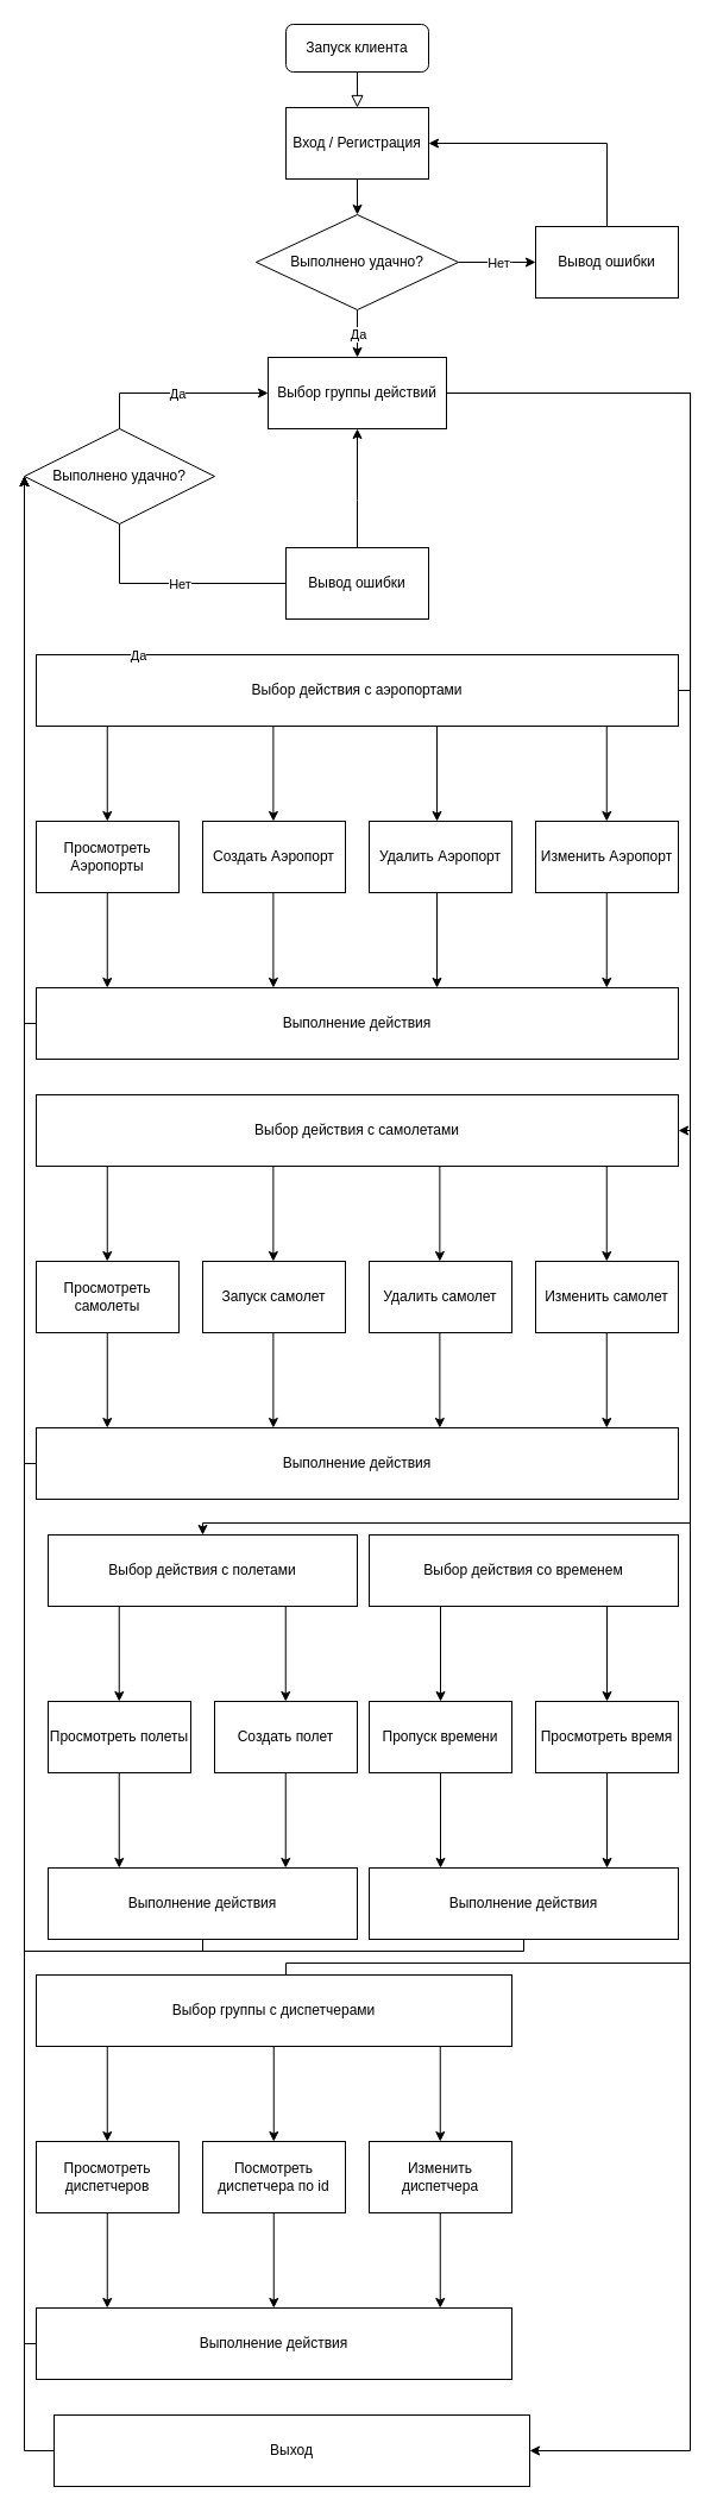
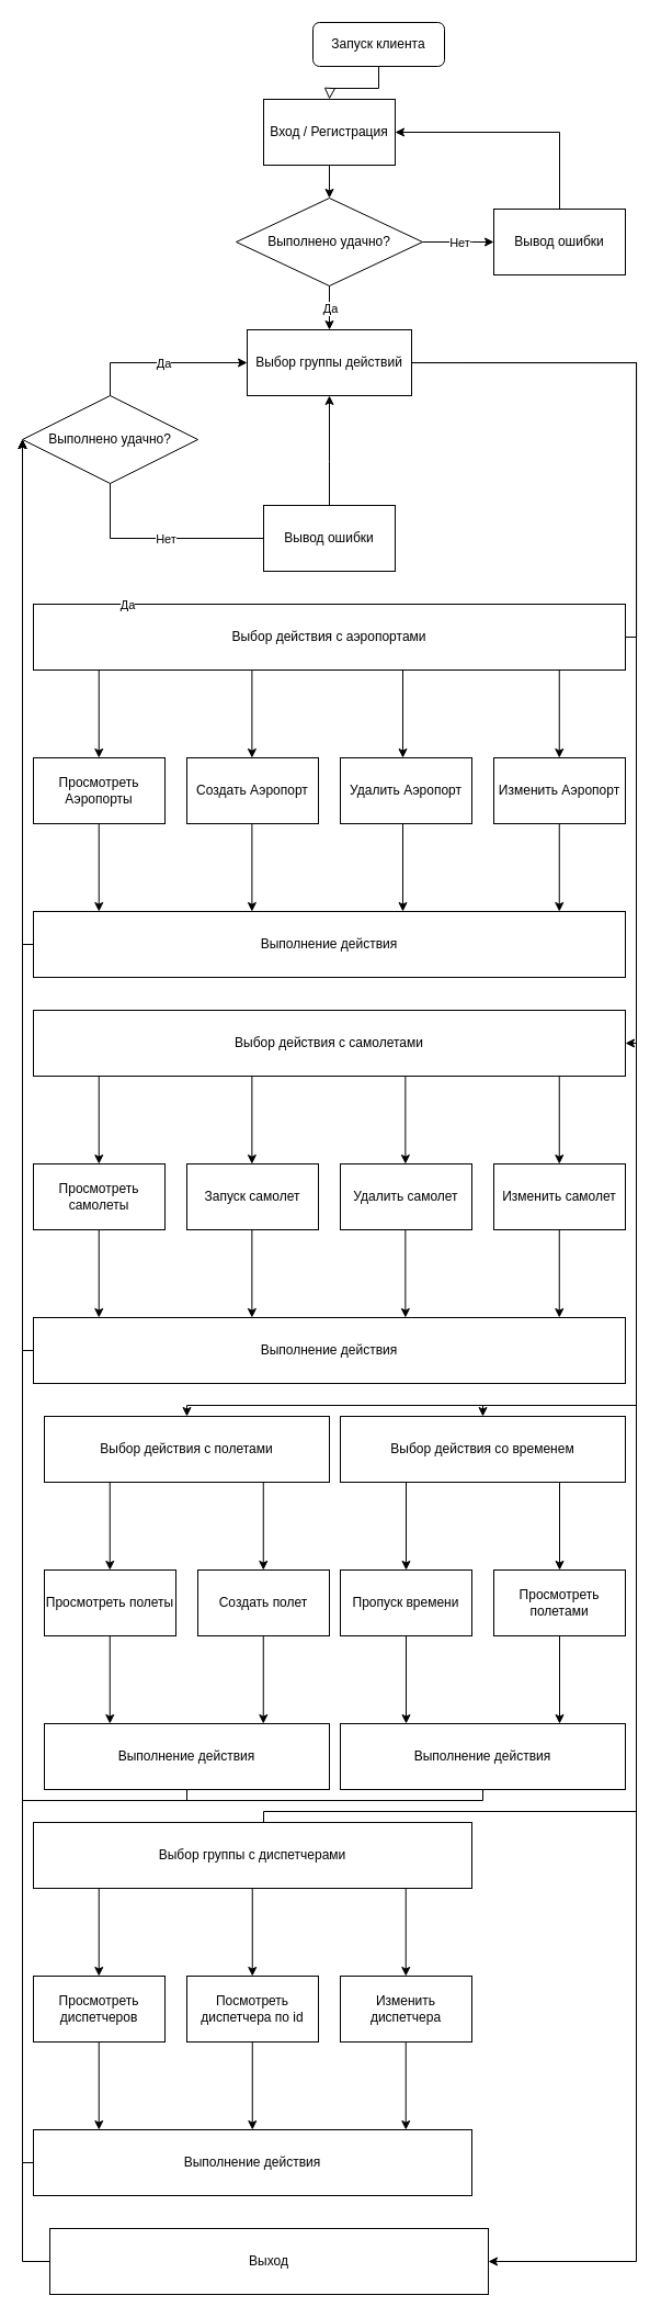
  <mxCell id="0" />
  <mxCell id="1" parent="0" />
  <mxCell id="2" value="" style="rounded=0;html=1;jettySize=auto;orthogonalLoop=1;fontSize=11;endArrow=block;endFill=0;endSize=8;strokeWidth=1;shadow=0;labelBackgroundColor=none;edgeStyle=orthogonalEdgeStyle;" parent="1" source="3" edge="1"><mxGeometry relative="1" as="geometry"><mxPoint x="300" y="90" as="targetPoint" /></mxGeometry></mxCell>
- <mxCell id="3" value="Запуск клиента" style="rounded=1;whiteSpace=wrap;html=1;fontSize=12;glass=0;strokeWidth=1;shadow=0;" parent="1" vertex="1"><mxGeometry x="240" y="20" width="120" height="40" as="geometry" /></mxCell>
+ <mxCell id="3" value="Запуск клиента" style="rounded=1;whiteSpace=wrap;html=1;fontSize=12;glass=0;strokeWidth=1;shadow=0;" parent="1" vertex="1"><mxGeometry x="285" y="20" width="120" height="40" as="geometry" /></mxCell>
  <mxCell id="4" value="Вход / Регистрация" style="rounded=0;whiteSpace=wrap;html=1;" parent="1" vertex="1"><mxGeometry x="240" y="90" width="120" height="60" as="geometry" /></mxCell>
  <mxCell id="5" value="" style="endArrow=classic;html=1;rounded=0;exitX=0.5;exitY=1;exitDx=0;exitDy=0;entryX=0.5;entryY=0;entryDx=0;entryDy=0;" parent="1" source="4" edge="1" target="65"><mxGeometry width="50" height="50" relative="1" as="geometry"><mxPoint x="290" y="210" as="sourcePoint" /><mxPoint x="300" y="210" as="targetPoint" /><Array as="points" /></mxGeometry></mxCell>
  <mxCell id="6" style="edgeStyle=orthogonalEdgeStyle;rounded=0;orthogonalLoop=1;jettySize=auto;html=1;entryX=1;entryY=0.5;entryDx=0;entryDy=0;" edge="1" parent="1"><mxGeometry relative="1" as="geometry"><mxPoint x="365.05" y="330.053" as="sourcePoint" /><mxPoint x="560.05" y="580" as="targetPoint" /><Array as="points"><mxPoint x="580.05" y="330" /><mxPoint x="580.05" y="580" /></Array></mxGeometry></mxCell>
  <mxCell id="7" style="edgeStyle=orthogonalEdgeStyle;rounded=0;orthogonalLoop=1;jettySize=auto;html=1;entryX=1;entryY=0.5;entryDx=0;entryDy=0;" edge="1" parent="1" source="12" target="42"><mxGeometry relative="1" as="geometry"><Array as="points"><mxPoint x="580" y="330" /><mxPoint x="580" y="950" /></Array></mxGeometry></mxCell>
  <mxCell id="8" style="edgeStyle=orthogonalEdgeStyle;rounded=0;orthogonalLoop=1;jettySize=auto;html=1;entryX=1;entryY=0.5;entryDx=0;entryDy=0;" edge="1" parent="1" source="12" target="44"><mxGeometry relative="1" as="geometry"><Array as="points"><mxPoint x="580" y="330" /><mxPoint x="580" y="1650" /><mxPoint x="240" y="1650" /><mxPoint x="240" y="1690" /></Array></mxGeometry></mxCell>
+ <mxCell id="9" style="edgeStyle=orthogonalEdgeStyle;rounded=0;orthogonalLoop=1;jettySize=auto;html=1;entryX=0.5;entryY=0;entryDx=0;entryDy=0;" edge="1" parent="1" source="12" target="47"><mxGeometry relative="1" as="geometry"><Array as="points"><mxPoint x="580" y="330" /><mxPoint x="580" y="1280" /><mxPoint x="440" y="1280" /></Array></mxGeometry></mxCell>
  <mxCell id="10" style="edgeStyle=orthogonalEdgeStyle;rounded=0;orthogonalLoop=1;jettySize=auto;html=1;entryX=0.5;entryY=0;entryDx=0;entryDy=0;" edge="1" parent="1" source="12" target="43"><mxGeometry relative="1" as="geometry"><mxPoint x="170" y="1291.739" as="targetPoint" /><Array as="points"><mxPoint x="580" y="330" /><mxPoint x="580" y="1280" /><mxPoint x="170" y="1280" /></Array></mxGeometry></mxCell>
  <mxCell id="11" style="edgeStyle=orthogonalEdgeStyle;rounded=0;orthogonalLoop=1;jettySize=auto;html=1;entryX=1;entryY=0.5;entryDx=0;entryDy=0;" edge="1" parent="1" source="12" target="89"><mxGeometry relative="1" as="geometry"><Array as="points"><mxPoint x="580" y="330" /><mxPoint x="580" y="2060" /></Array></mxGeometry></mxCell>
  <mxCell id="12" value="Выбор группы действий" style="rounded=0;whiteSpace=wrap;html=1;" parent="1" vertex="1"><mxGeometry x="225" y="300" width="150" height="60" as="geometry" /></mxCell>
  <mxCell id="13" value="Создать Аэропорт" style="rounded=0;whiteSpace=wrap;html=1;" parent="1" vertex="1"><mxGeometry x="170" y="690" width="120" height="60" as="geometry" /></mxCell>
  <mxCell id="14" value="" style="endArrow=classic;html=1;rounded=0;" parent="1" edge="1"><mxGeometry width="50" height="50" relative="1" as="geometry"><mxPoint x="367" y="610" as="sourcePoint" /><mxPoint x="367" y="690" as="targetPoint" /></mxGeometry></mxCell>
  <mxCell id="15" value="Удалить Аэропорт" style="rounded=0;whiteSpace=wrap;html=1;" parent="1" vertex="1"><mxGeometry x="310" y="690" width="120" height="60" as="geometry" /></mxCell>
  <mxCell id="16" value="" style="endArrow=classic;html=1;rounded=0;" parent="1" edge="1"><mxGeometry width="50" height="50" relative="1" as="geometry"><mxPoint x="509.76" y="610" as="sourcePoint" /><mxPoint x="509.76" y="690" as="targetPoint" /></mxGeometry></mxCell>
  <mxCell id="17" value="Изменить Аэропорт" style="rounded=0;whiteSpace=wrap;html=1;" parent="1" vertex="1"><mxGeometry x="450" y="690" width="120" height="60" as="geometry" /></mxCell>
  <mxCell id="18" value="" style="endArrow=classic;html=1;rounded=0;" parent="1" edge="1"><mxGeometry width="50" height="50" relative="1" as="geometry"><mxPoint x="89.76" y="980" as="sourcePoint" /><mxPoint x="89.76" y="1060" as="targetPoint" /></mxGeometry></mxCell>
  <mxCell id="19" value="Запуск самолет" style="rounded=0;whiteSpace=wrap;html=1;" parent="1" vertex="1"><mxGeometry x="170" y="1060" width="120" height="60" as="geometry" /></mxCell>
  <mxCell id="20" value="" style="endArrow=classic;html=1;rounded=0;" parent="1" edge="1"><mxGeometry width="50" height="50" relative="1" as="geometry"><mxPoint x="89.76" y="610" as="sourcePoint" /><mxPoint x="89.76" y="690" as="targetPoint" /><Array as="points"><mxPoint x="89.76" y="610" /></Array></mxGeometry></mxCell>
  <mxCell id="21" value="Просмотреть Аэропорты" style="rounded=0;whiteSpace=wrap;html=1;" parent="1" vertex="1"><mxGeometry x="30" y="690" width="120" height="60" as="geometry" /></mxCell>
  <mxCell id="22" value="Удалить самолет" style="rounded=0;whiteSpace=wrap;html=1;" parent="1" vertex="1"><mxGeometry x="310" y="1060" width="120" height="60" as="geometry" /></mxCell>
  <mxCell id="23" value="" style="endArrow=classic;html=1;rounded=0;" parent="1" edge="1"><mxGeometry width="50" height="50" relative="1" as="geometry"><mxPoint x="509.76" y="980" as="sourcePoint" /><mxPoint x="509.76" y="1060" as="targetPoint" /></mxGeometry></mxCell>
  <mxCell id="24" value="Изменить самолет" style="rounded=0;whiteSpace=wrap;html=1;" parent="1" vertex="1"><mxGeometry x="450" y="1060" width="120" height="60" as="geometry" /></mxCell>
  <mxCell id="25" value="" style="endArrow=classic;html=1;rounded=0;" parent="1" edge="1"><mxGeometry width="50" height="50" relative="1" as="geometry"><mxPoint x="99.76" y="1350" as="sourcePoint" /><mxPoint x="99.76" y="1430" as="targetPoint" /></mxGeometry></mxCell>
  <mxCell id="26" value="Создать полет" style="rounded=0;whiteSpace=wrap;html=1;" parent="1" vertex="1"><mxGeometry x="180" y="1430" width="120" height="60" as="geometry" /></mxCell>
  <mxCell id="27" value="" style="endArrow=classic;html=1;rounded=0;" parent="1" edge="1"><mxGeometry width="50" height="50" relative="1" as="geometry"><mxPoint x="239.76" y="1350" as="sourcePoint" /><mxPoint x="239.76" y="1430" as="targetPoint" /></mxGeometry></mxCell>
  <mxCell id="28" value="Просмотреть самолеты" style="rounded=0;whiteSpace=wrap;html=1;" parent="1" vertex="1"><mxGeometry x="30" y="1060" width="120" height="60" as="geometry" /></mxCell>
  <mxCell id="29" value="" style="endArrow=classic;html=1;rounded=0;" parent="1" edge="1"><mxGeometry width="50" height="50" relative="1" as="geometry"><mxPoint x="89.76" y="1720" as="sourcePoint" /><mxPoint x="89.76" y="1800" as="targetPoint" /></mxGeometry></mxCell>
  <mxCell id="30" value="Просмотреть диспетчеров" style="rounded=0;whiteSpace=wrap;html=1;" parent="1" vertex="1"><mxGeometry x="30" y="1800" width="120" height="60" as="geometry" /></mxCell>
- <mxCell id="31" value="Просмотреть время" style="rounded=0;whiteSpace=wrap;html=1;" parent="1" vertex="1"><mxGeometry x="450" y="1430" width="120" height="60" as="geometry" /></mxCell>
+ <mxCell id="31" value="Просмотреть полетами" style="rounded=0;whiteSpace=wrap;html=1;" parent="1" vertex="1"><mxGeometry x="450" y="1430" width="120" height="60" as="geometry" /></mxCell>
  <mxCell id="32" value="" style="endArrow=classic;html=1;rounded=0;" parent="1" edge="1"><mxGeometry width="50" height="50" relative="1" as="geometry"><mxPoint x="229.76" y="1720" as="sourcePoint" /><mxPoint x="229.76" y="1800" as="targetPoint" /></mxGeometry></mxCell>
  <mxCell id="33" value="Пропуск времени" style="rounded=0;whiteSpace=wrap;html=1;" parent="1" vertex="1"><mxGeometry x="310" y="1430" width="120" height="60" as="geometry" /></mxCell>
  <mxCell id="34" value="Просмотреть полеты" style="rounded=0;whiteSpace=wrap;html=1;" parent="1" vertex="1"><mxGeometry x="40" y="1430" width="120" height="60" as="geometry" /></mxCell>
  <mxCell id="35" value="Посмотреть диспетчера по id" style="rounded=0;whiteSpace=wrap;html=1;" vertex="1" parent="1"><mxGeometry x="170" y="1800" width="120" height="60" as="geometry" /></mxCell>
  <mxCell id="36" value="Выбор действия с аэропортами" style="rounded=0;whiteSpace=wrap;html=1;" vertex="1" parent="1"><mxGeometry x="30" y="550" width="540" height="60" as="geometry" /></mxCell>
  <mxCell id="37" value="" style="endArrow=classic;html=1;rounded=0;" edge="1" parent="1"><mxGeometry width="50" height="50" relative="1" as="geometry"><mxPoint x="229.38" y="610" as="sourcePoint" /><mxPoint x="229.38" y="690" as="targetPoint" /></mxGeometry></mxCell>
  <mxCell id="38" value="" style="endArrow=classic;html=1;rounded=0;" edge="1" parent="1"><mxGeometry width="50" height="50" relative="1" as="geometry"><mxPoint x="369.37" y="980" as="sourcePoint" /><mxPoint x="369.37" y="1060" as="targetPoint" /></mxGeometry></mxCell>
  <mxCell id="39" value="" style="endArrow=classic;html=1;rounded=0;" edge="1" parent="1"><mxGeometry width="50" height="50" relative="1" as="geometry"><mxPoint x="229.37" y="980" as="sourcePoint" /><mxPoint x="229.37" y="1060" as="targetPoint" /></mxGeometry></mxCell>
  <mxCell id="40" value="" style="endArrow=classic;html=1;rounded=0;" edge="1" parent="1"><mxGeometry width="50" height="50" relative="1" as="geometry"><mxPoint x="370" y="1350" as="sourcePoint" /><mxPoint x="370" y="1430" as="targetPoint" /></mxGeometry></mxCell>
  <mxCell id="41" value="" style="endArrow=classic;html=1;rounded=0;" edge="1" parent="1"><mxGeometry width="50" height="50" relative="1" as="geometry"><mxPoint x="510" y="1350" as="sourcePoint" /><mxPoint x="510" y="1430" as="targetPoint" /></mxGeometry></mxCell>
  <mxCell id="42" value="Выбор действия с самолетами" style="rounded=0;whiteSpace=wrap;html=1;" vertex="1" parent="1"><mxGeometry x="30" y="920" width="540" height="60" as="geometry" /></mxCell>
  <mxCell id="43" value="Выбор действия с полетами" style="rounded=0;whiteSpace=wrap;html=1;" vertex="1" parent="1"><mxGeometry x="40" y="1290" width="260" height="60" as="geometry" /></mxCell>
  <mxCell id="44" value="Выбор группы с диспетчерами" style="rounded=0;whiteSpace=wrap;html=1;" vertex="1" parent="1"><mxGeometry x="30" y="1660" width="400" height="60" as="geometry" /></mxCell>
  <mxCell id="45" value="" style="endArrow=classic;html=1;rounded=0;" edge="1" parent="1"><mxGeometry width="50" height="50" relative="1" as="geometry"><mxPoint x="369.76" y="1720" as="sourcePoint" /><mxPoint x="369.76" y="1800" as="targetPoint" /></mxGeometry></mxCell>
  <mxCell id="46" value="Изменить диспетчера" style="rounded=0;whiteSpace=wrap;html=1;" vertex="1" parent="1"><mxGeometry x="310" y="1800" width="120" height="60" as="geometry" /></mxCell>
  <mxCell id="47" value="Выбор действия со временем" style="rounded=0;whiteSpace=wrap;html=1;" vertex="1" parent="1"><mxGeometry x="310" y="1290" width="260" height="60" as="geometry" /></mxCell>
  <mxCell id="48" value="" style="endArrow=classic;html=1;rounded=0;" edge="1" parent="1"><mxGeometry width="50" height="50" relative="1" as="geometry"><mxPoint x="367" y="750" as="sourcePoint" /><mxPoint x="367" y="830" as="targetPoint" /></mxGeometry></mxCell>
  <mxCell id="49" value="" style="endArrow=classic;html=1;rounded=0;" edge="1" parent="1"><mxGeometry width="50" height="50" relative="1" as="geometry"><mxPoint x="509.76" y="750" as="sourcePoint" /><mxPoint x="509.76" y="830" as="targetPoint" /></mxGeometry></mxCell>
  <mxCell id="50" value="" style="endArrow=classic;html=1;rounded=0;" edge="1" parent="1"><mxGeometry width="50" height="50" relative="1" as="geometry"><mxPoint x="89.76" y="1120" as="sourcePoint" /><mxPoint x="89.76" y="1200" as="targetPoint" /></mxGeometry></mxCell>
  <mxCell id="51" value="" style="endArrow=classic;html=1;rounded=0;" edge="1" parent="1"><mxGeometry width="50" height="50" relative="1" as="geometry"><mxPoint x="89.76" y="750" as="sourcePoint" /><mxPoint x="89.76" y="830" as="targetPoint" /><Array as="points"><mxPoint x="89.76" y="750" /></Array></mxGeometry></mxCell>
  <mxCell id="52" value="" style="endArrow=classic;html=1;rounded=0;" edge="1" parent="1"><mxGeometry width="50" height="50" relative="1" as="geometry"><mxPoint x="509.76" y="1120" as="sourcePoint" /><mxPoint x="509.76" y="1200" as="targetPoint" /></mxGeometry></mxCell>
  <mxCell id="53" value="" style="endArrow=classic;html=1;rounded=0;" edge="1" parent="1"><mxGeometry width="50" height="50" relative="1" as="geometry"><mxPoint x="99.76" y="1490" as="sourcePoint" /><mxPoint x="99.76" y="1570" as="targetPoint" /></mxGeometry></mxCell>
  <mxCell id="54" value="" style="endArrow=classic;html=1;rounded=0;" edge="1" parent="1"><mxGeometry width="50" height="50" relative="1" as="geometry"><mxPoint x="239.76" y="1490" as="sourcePoint" /><mxPoint x="239.76" y="1570" as="targetPoint" /></mxGeometry></mxCell>
  <mxCell id="55" value="" style="endArrow=classic;html=1;rounded=0;" edge="1" parent="1"><mxGeometry width="50" height="50" relative="1" as="geometry"><mxPoint x="89.76" y="1860" as="sourcePoint" /><mxPoint x="89.76" y="1940" as="targetPoint" /></mxGeometry></mxCell>
  <mxCell id="56" value="" style="endArrow=classic;html=1;rounded=0;" edge="1" parent="1"><mxGeometry width="50" height="50" relative="1" as="geometry"><mxPoint x="229.76" y="1860" as="sourcePoint" /><mxPoint x="229.76" y="1940" as="targetPoint" /></mxGeometry></mxCell>
  <mxCell id="57" value="" style="endArrow=classic;html=1;rounded=0;" edge="1" parent="1"><mxGeometry width="50" height="50" relative="1" as="geometry"><mxPoint x="229.38" y="750" as="sourcePoint" /><mxPoint x="229.38" y="830" as="targetPoint" /></mxGeometry></mxCell>
  <mxCell id="58" value="" style="endArrow=classic;html=1;rounded=0;" edge="1" parent="1"><mxGeometry width="50" height="50" relative="1" as="geometry"><mxPoint x="369.37" y="1120" as="sourcePoint" /><mxPoint x="369.37" y="1200" as="targetPoint" /></mxGeometry></mxCell>
  <mxCell id="59" value="" style="endArrow=classic;html=1;rounded=0;" edge="1" parent="1"><mxGeometry width="50" height="50" relative="1" as="geometry"><mxPoint x="229.37" y="1120" as="sourcePoint" /><mxPoint x="229.37" y="1200" as="targetPoint" /></mxGeometry></mxCell>
  <mxCell id="60" value="" style="endArrow=classic;html=1;rounded=0;" edge="1" parent="1"><mxGeometry width="50" height="50" relative="1" as="geometry"><mxPoint x="370" y="1490" as="sourcePoint" /><mxPoint x="370" y="1570" as="targetPoint" /></mxGeometry></mxCell>
  <mxCell id="61" value="" style="endArrow=classic;html=1;rounded=0;" edge="1" parent="1"><mxGeometry width="50" height="50" relative="1" as="geometry"><mxPoint x="510" y="1490" as="sourcePoint" /><mxPoint x="510" y="1570" as="targetPoint" /></mxGeometry></mxCell>
  <mxCell id="62" value="" style="endArrow=classic;html=1;rounded=0;" edge="1" parent="1"><mxGeometry width="50" height="50" relative="1" as="geometry"><mxPoint x="369.76" y="1860" as="sourcePoint" /><mxPoint x="369.76" y="1940" as="targetPoint" /></mxGeometry></mxCell>
  <mxCell id="63" style="edgeStyle=orthogonalEdgeStyle;rounded=0;orthogonalLoop=1;jettySize=auto;html=1;entryX=0;entryY=0.5;entryDx=0;entryDy=0;" edge="1" parent="1" source="64" target="80"><mxGeometry relative="1" as="geometry"><Array as="points"><mxPoint x="20" y="860" /></Array></mxGeometry></mxCell>
  <mxCell id="64" value="Выполнение действия" style="rounded=0;whiteSpace=wrap;html=1;" vertex="1" parent="1"><mxGeometry x="30" y="830" width="540" height="60" as="geometry" /></mxCell>
  <mxCell id="65" value="Выполнено удачно?" style="rhombus;whiteSpace=wrap;html=1;" vertex="1" parent="1"><mxGeometry x="215" y="180" width="170" height="80" as="geometry" /></mxCell>
  <mxCell id="66" style="edgeStyle=orthogonalEdgeStyle;rounded=0;orthogonalLoop=1;jettySize=auto;html=1;entryX=0;entryY=0.5;entryDx=0;entryDy=0;" edge="1" parent="1" source="67" target="80"><mxGeometry relative="1" as="geometry"><Array as="points"><mxPoint x="20" y="1230" /></Array></mxGeometry></mxCell>
  <mxCell id="67" value="Выполнение действия" style="rounded=0;whiteSpace=wrap;html=1;" vertex="1" parent="1"><mxGeometry x="30" y="1200" width="540" height="60" as="geometry" /></mxCell>
  <mxCell id="68" style="edgeStyle=orthogonalEdgeStyle;rounded=0;orthogonalLoop=1;jettySize=auto;html=1;entryX=0;entryY=0.5;entryDx=0;entryDy=0;" edge="1" parent="1" source="69" target="80"><mxGeometry relative="1" as="geometry"><Array as="points"><mxPoint x="170" y="1640" /><mxPoint x="20" y="1640" /></Array></mxGeometry></mxCell>
  <mxCell id="69" value="Выполнение действия" style="rounded=0;whiteSpace=wrap;html=1;" vertex="1" parent="1"><mxGeometry x="40" y="1570" width="260" height="60" as="geometry" /></mxCell>
  <mxCell id="70" style="edgeStyle=orthogonalEdgeStyle;rounded=0;orthogonalLoop=1;jettySize=auto;html=1;entryX=0;entryY=0.5;entryDx=0;entryDy=0;" edge="1" parent="1" source="71" target="80"><mxGeometry relative="1" as="geometry"><Array as="points"><mxPoint x="20" y="1970" /></Array></mxGeometry></mxCell>
  <mxCell id="71" value="Выполнение действия" style="rounded=0;whiteSpace=wrap;html=1;" vertex="1" parent="1"><mxGeometry x="30" y="1940" width="400" height="60" as="geometry" /></mxCell>
  <mxCell id="72" style="edgeStyle=orthogonalEdgeStyle;rounded=0;orthogonalLoop=1;jettySize=auto;html=1;entryX=0;entryY=0.5;entryDx=0;entryDy=0;" edge="1" parent="1" source="73" target="80"><mxGeometry relative="1" as="geometry"><Array as="points"><mxPoint x="440" y="1640" /><mxPoint x="20" y="1640" /></Array></mxGeometry></mxCell>
  <mxCell id="73" value="Выполнение действия" style="rounded=0;whiteSpace=wrap;html=1;" vertex="1" parent="1"><mxGeometry x="310" y="1570" width="260" height="60" as="geometry" /></mxCell>
  <mxCell id="74" value="" style="endArrow=classic;html=1;rounded=0;entryX=0;entryY=0.5;entryDx=0;entryDy=0;exitX=1;exitY=0.5;exitDx=0;exitDy=0;" edge="1" parent="1" source="65" target="79"><mxGeometry relative="1" as="geometry"><mxPoint x="310" y="350" as="sourcePoint" /><mxPoint x="470" y="350" as="targetPoint" /><Array as="points"><mxPoint x="430" y="220" /></Array></mxGeometry></mxCell>
  <mxCell id="75" value="Нет" style="edgeLabel;resizable=0;html=1;;align=center;verticalAlign=middle;rotation=0;" connectable="0" vertex="1" parent="74"><mxGeometry relative="1" as="geometry" /></mxCell>
  <mxCell id="76" value="" style="endArrow=classic;html=1;rounded=0;entryX=0.5;entryY=0;entryDx=0;entryDy=0;exitX=0.5;exitY=1;exitDx=0;exitDy=0;" edge="1" parent="1" source="65" target="12"><mxGeometry relative="1" as="geometry"><mxPoint x="210" y="220" as="sourcePoint" /><mxPoint x="100" y="90" as="targetPoint" /><Array as="points"><mxPoint x="300" y="260" /></Array></mxGeometry></mxCell>
  <mxCell id="77" value="Да" style="edgeLabel;resizable=0;html=1;;align=center;verticalAlign=middle;rotation=0;" connectable="0" vertex="1" parent="76"><mxGeometry relative="1" as="geometry" /></mxCell>
  <mxCell id="78" style="edgeStyle=orthogonalEdgeStyle;rounded=0;orthogonalLoop=1;jettySize=auto;html=1;entryX=1;entryY=0.5;entryDx=0;entryDy=0;" edge="1" parent="1" source="79" target="4"><mxGeometry relative="1" as="geometry"><Array as="points"><mxPoint x="510" y="120" /></Array></mxGeometry></mxCell>
  <mxCell id="79" value="Вывод ошибки" style="rounded=0;whiteSpace=wrap;html=1;" vertex="1" parent="1"><mxGeometry x="450" y="190" width="120" height="60" as="geometry" /></mxCell>
  <mxCell id="80" value="Выполнено удачно?" style="rhombus;whiteSpace=wrap;html=1;" vertex="1" parent="1"><mxGeometry x="20" y="360" width="160" height="80" as="geometry" /></mxCell>
  <mxCell id="81" value="" style="endArrow=classic;html=1;rounded=0;entryX=0;entryY=0.5;entryDx=0;entryDy=0;exitX=0.5;exitY=1;exitDx=0;exitDy=0;" edge="1" parent="1" source="80" target="85"><mxGeometry relative="1" as="geometry"><mxPoint x="125" y="620" as="sourcePoint" /><mxPoint x="285" y="620" as="targetPoint" /><Array as="points"><mxPoint x="100" y="490" /><mxPoint x="245" y="490" /></Array></mxGeometry></mxCell>
  <mxCell id="82" value="Нет" style="edgeLabel;resizable=0;html=1;;align=center;verticalAlign=middle;rotation=0;" connectable="0" vertex="1" parent="81"><mxGeometry relative="1" as="geometry" /></mxCell>
  <mxCell id="83" value="Да" style="edgeLabel;resizable=0;html=1;;align=center;verticalAlign=middle;rotation=0;" connectable="0" vertex="1" parent="1"><mxGeometry x="115" y="550" as="geometry" /></mxCell>
  <mxCell id="84" style="edgeStyle=orthogonalEdgeStyle;rounded=0;orthogonalLoop=1;jettySize=auto;html=1;entryX=0.5;entryY=1;entryDx=0;entryDy=0;" edge="1" parent="1" source="85" target="12"><mxGeometry relative="1" as="geometry"><Array as="points"><mxPoint x="300" y="420" /><mxPoint x="300" y="420" /></Array></mxGeometry></mxCell>
  <mxCell id="85" value="Вывод ошибки" style="rounded=0;whiteSpace=wrap;html=1;" vertex="1" parent="1"><mxGeometry x="240" y="460" width="120" height="60" as="geometry" /></mxCell>
  <mxCell id="86" value="" style="endArrow=classic;html=1;rounded=0;exitX=0.5;exitY=0;exitDx=0;exitDy=0;entryX=0;entryY=0.5;entryDx=0;entryDy=0;" edge="1" parent="1" source="80" target="12"><mxGeometry relative="1" as="geometry"><mxPoint x="320" y="280" as="sourcePoint" /><mxPoint x="100" y="330" as="targetPoint" /><Array as="points"><mxPoint x="100" y="330" /></Array></mxGeometry></mxCell>
  <mxCell id="87" value="Да" style="edgeLabel;resizable=0;html=1;;align=center;verticalAlign=middle;rotation=0;" connectable="0" vertex="1" parent="86"><mxGeometry relative="1" as="geometry" /></mxCell>
  <mxCell id="88" style="edgeStyle=orthogonalEdgeStyle;rounded=0;orthogonalLoop=1;jettySize=auto;html=1;entryX=0;entryY=0.5;entryDx=0;entryDy=0;" edge="1" parent="1" source="89" target="80"><mxGeometry relative="1" as="geometry"><Array as="points"><mxPoint x="20" y="2060" /></Array></mxGeometry></mxCell>
  <mxCell id="89" value="Выход" style="rounded=0;whiteSpace=wrap;html=1;" vertex="1" parent="1"><mxGeometry x="45" y="2030" width="400" height="60" as="geometry" /></mxCell>
